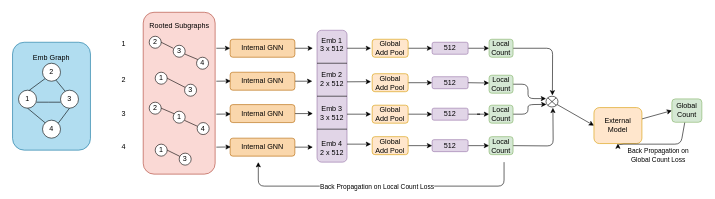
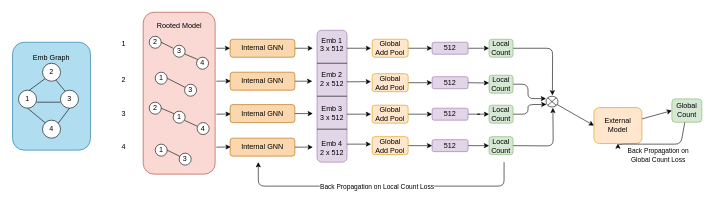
  <mxCell id="0" />
  <mxCell id="1" parent="0" />
  <mxCell id="2" value="Emb Graph&lt;br&gt;&lt;br&gt;&lt;br&gt;&lt;br&gt;&lt;br&gt;&lt;br&gt;&lt;br&gt;&lt;br&gt;&lt;br&gt;&lt;br&gt;" style="rounded=1;whiteSpace=wrap;html=1;fillColor=#b1ddf0;strokeColor=#10739e;" vertex="1" parent="1"><mxGeometry x="20" y="70" width="130" height="180" as="geometry" /></mxCell>
  <mxCell id="3" value="" style="rounded=1;whiteSpace=wrap;html=1;fillColor=#fad9d5;strokeColor=#ae4132;" vertex="1" parent="1"><mxGeometry x="238" y="20" width="120" height="270" as="geometry" /></mxCell>
  <mxCell id="4" value="1" style="text;html=1;align=center;verticalAlign=middle;resizable=0;points=[];autosize=1;strokeColor=none;fillColor=none;" vertex="1" parent="1"><mxGeometry x="190" y="58" width="30" height="30" as="geometry" /></mxCell>
  <mxCell id="5" value="2" style="ellipse;whiteSpace=wrap;html=1;aspect=fixed;" vertex="1" parent="1"><mxGeometry x="248" y="60" width="20" height="20" as="geometry" /></mxCell>
  <mxCell id="6" value="3" style="ellipse;whiteSpace=wrap;html=1;aspect=fixed;" vertex="1" parent="1"><mxGeometry x="288" y="75" width="20" height="20" as="geometry" /></mxCell>
  <mxCell id="7" value="4" style="ellipse;whiteSpace=wrap;html=1;aspect=fixed;" vertex="1" parent="1"><mxGeometry x="327" y="95" width="20" height="20" as="geometry" /></mxCell>
  <mxCell id="8" value="" style="endArrow=none;html=1;rounded=0;" edge="1" parent="1"><mxGeometry width="50" height="50" relative="1" as="geometry"><mxPoint x="288" y="80" as="sourcePoint" /><mxPoint x="268" y="70" as="targetPoint" /><Array as="points" /></mxGeometry></mxCell>
  <mxCell id="9" value="" style="endArrow=none;html=1;rounded=0;exitX=0.095;exitY=0.186;exitDx=0;exitDy=0;exitPerimeter=0;entryX=0.957;entryY=0.729;entryDx=0;entryDy=0;entryPerimeter=0;" edge="1" parent="1" source="7" target="6"><mxGeometry width="50" height="50" relative="1" as="geometry"><mxPoint x="328" y="100" as="sourcePoint" /><mxPoint x="308" y="90" as="targetPoint" /></mxGeometry></mxCell>
  <mxCell id="10" value="2" style="text;html=1;align=center;verticalAlign=middle;resizable=0;points=[];autosize=1;strokeColor=none;fillColor=none;" vertex="1" parent="1"><mxGeometry x="190" y="117.5" width="30" height="30" as="geometry" /></mxCell>
  <mxCell id="11" value="3" style="text;html=1;align=center;verticalAlign=middle;resizable=0;points=[];autosize=1;strokeColor=none;fillColor=none;" vertex="1" parent="1"><mxGeometry x="190" y="175" width="30" height="30" as="geometry" /></mxCell>
  <mxCell id="12" value="4" style="text;html=1;align=center;verticalAlign=middle;resizable=0;points=[];autosize=1;strokeColor=none;fillColor=none;" vertex="1" parent="1"><mxGeometry x="190" y="230" width="30" height="30" as="geometry" /></mxCell>
  <mxCell id="13" value="1" style="ellipse;whiteSpace=wrap;html=1;aspect=fixed;" vertex="1" parent="1"><mxGeometry x="258" y="120" width="20" height="20" as="geometry" /></mxCell>
  <mxCell id="14" value="3" style="ellipse;whiteSpace=wrap;html=1;aspect=fixed;" vertex="1" parent="1"><mxGeometry x="307" y="140" width="20" height="20" as="geometry" /></mxCell>
  <mxCell id="15" value="" style="endArrow=none;html=1;rounded=0;exitX=0.038;exitY=0.259;exitDx=0;exitDy=0;exitPerimeter=0;" edge="1" parent="1" source="14"><mxGeometry width="50" height="50" relative="1" as="geometry"><mxPoint x="298" y="140" as="sourcePoint" /><mxPoint x="278" y="130" as="targetPoint" /><Array as="points" /></mxGeometry></mxCell>
  <mxCell id="16" value="1" style="ellipse;whiteSpace=wrap;html=1;aspect=fixed;" vertex="1" parent="1"><mxGeometry x="258" y="240" width="20" height="20" as="geometry" /></mxCell>
  <mxCell id="17" value="3" style="ellipse;whiteSpace=wrap;html=1;aspect=fixed;" vertex="1" parent="1"><mxGeometry x="298" y="255" width="20" height="20" as="geometry" /></mxCell>
  <mxCell id="18" value="" style="endArrow=none;html=1;rounded=0;exitX=0.049;exitY=0.265;exitDx=0;exitDy=0;exitPerimeter=0;" edge="1" parent="1" source="17"><mxGeometry width="50" height="50" relative="1" as="geometry"><mxPoint x="298" y="260" as="sourcePoint" /><mxPoint x="278" y="250" as="targetPoint" /><Array as="points" /></mxGeometry></mxCell>
  <mxCell id="19" value="2" style="ellipse;whiteSpace=wrap;html=1;aspect=fixed;" vertex="1" parent="1"><mxGeometry x="248" y="170" width="20" height="20" as="geometry" /></mxCell>
  <mxCell id="20" value="1" style="ellipse;whiteSpace=wrap;html=1;aspect=fixed;" vertex="1" parent="1"><mxGeometry x="288" y="185" width="20" height="20" as="geometry" /></mxCell>
  <mxCell id="21" value="4" style="ellipse;whiteSpace=wrap;html=1;aspect=fixed;" vertex="1" parent="1"><mxGeometry x="328" y="204" width="20" height="20" as="geometry" /></mxCell>
  <mxCell id="22" value="" style="endArrow=none;html=1;rounded=0;exitX=0.077;exitY=0.212;exitDx=0;exitDy=0;exitPerimeter=0;" edge="1" parent="1" source="20"><mxGeometry width="50" height="50" relative="1" as="geometry"><mxPoint x="288" y="190" as="sourcePoint" /><mxPoint x="268" y="180" as="targetPoint" /><Array as="points" /></mxGeometry></mxCell>
  <mxCell id="23" value="" style="endArrow=none;html=1;rounded=0;entryX=0.942;entryY=0.765;entryDx=0;entryDy=0;entryPerimeter=0;exitX=0.015;exitY=0.304;exitDx=0;exitDy=0;exitPerimeter=0;" edge="1" parent="1" source="21" target="20"><mxGeometry width="50" height="50" relative="1" as="geometry"><mxPoint x="328" y="210" as="sourcePoint" /><mxPoint x="308" y="200" as="targetPoint" /></mxGeometry></mxCell>
  <mxCell id="24" value="Emb 1&lt;br&gt;3 x 512&lt;br&gt;&lt;br&gt;&lt;br&gt;Emb 2&lt;br&gt;2 x 512&lt;br&gt;&lt;br&gt;&lt;br&gt;Emb 3&lt;br&gt;3 x 512&lt;br&gt;&lt;br&gt;&lt;br&gt;Emb 4&lt;br&gt;2 x 512" style="rounded=1;whiteSpace=wrap;html=1;fillColor=#e1d5e7;strokeColor=#9673a6;" vertex="1" parent="1"><mxGeometry x="528" y="50" width="50" height="220" as="geometry" /></mxCell>
- <mxCell id="25" value="Rooted Subgraphs" style="text;html=1;align=center;verticalAlign=middle;resizable=0;points=[];autosize=1;strokeColor=none;fillColor=none;" vertex="1" parent="1"><mxGeometry x="238" y="28" width="120" height="30" as="geometry" /></mxCell>
+ <mxCell id="25" value="Rooted Model" style="text;html=1;align=center;verticalAlign=middle;resizable=0;points=[];autosize=1;strokeColor=none;fillColor=none;" vertex="1" parent="1"><mxGeometry x="238" y="28" width="120" height="30" as="geometry" /></mxCell>
  <mxCell id="26" value="" style="endArrow=none;html=1;rounded=0;exitX=0;exitY=0.75;exitDx=0;exitDy=0;entryX=1;entryY=0.75;entryDx=0;entryDy=0;" edge="1" parent="1" source="24" target="24"><mxGeometry width="50" height="50" relative="1" as="geometry"><mxPoint x="538" y="240" as="sourcePoint" /><mxPoint x="588" y="190" as="targetPoint" /></mxGeometry></mxCell>
  <mxCell id="27" value="" style="endArrow=none;html=1;rounded=0;exitX=0;exitY=0.5;exitDx=0;exitDy=0;" edge="1" parent="1" source="24"><mxGeometry width="50" height="50" relative="1" as="geometry"><mxPoint x="538" y="340" as="sourcePoint" /><mxPoint x="578" y="160" as="targetPoint" /></mxGeometry></mxCell>
  <mxCell id="28" value="" style="endArrow=none;html=1;rounded=0;exitX=0;exitY=0.25;exitDx=0;exitDy=0;" edge="1" parent="1" source="24"><mxGeometry width="50" height="50" relative="1" as="geometry"><mxPoint x="538" y="170" as="sourcePoint" /><mxPoint x="578" y="105" as="targetPoint" /><Array as="points" /></mxGeometry></mxCell>
  <mxCell id="29" value="" style="endArrow=classic;html=1;rounded=0;" edge="1" parent="1"><mxGeometry width="50" height="50" relative="1" as="geometry"><mxPoint x="578" y="80" as="sourcePoint" /><mxPoint x="618" y="80" as="targetPoint" /></mxGeometry></mxCell>
  <mxCell id="30" value="" style="endArrow=classic;html=1;rounded=0;" edge="1" parent="1"><mxGeometry width="50" height="50" relative="1" as="geometry"><mxPoint x="578" y="190" as="sourcePoint" /><mxPoint x="618" y="190" as="targetPoint" /></mxGeometry></mxCell>
  <mxCell id="31" value="" style="endArrow=classic;html=1;rounded=0;" edge="1" parent="1"><mxGeometry width="50" height="50" relative="1" as="geometry"><mxPoint x="578" y="136" as="sourcePoint" /><mxPoint x="618" y="135.75" as="targetPoint" /></mxGeometry></mxCell>
  <mxCell id="32" style="edgeStyle=none;html=1;exitX=1;exitY=0.5;exitDx=0;exitDy=0;entryX=0;entryY=0.5;entryDx=0;entryDy=0;" edge="1" parent="1" source="33" target="50"><mxGeometry relative="1" as="geometry" /></mxCell>
  <mxCell id="33" value="512" style="rounded=1;whiteSpace=wrap;html=1;fillColor=#e1d5e7;strokeColor=#9673a6;" vertex="1" parent="1"><mxGeometry x="720" y="70" width="60" height="20" as="geometry" /></mxCell>
  <mxCell id="34" value="4" style="ellipse;whiteSpace=wrap;html=1;aspect=fixed;" vertex="1" parent="1"><mxGeometry x="70" y="200" width="30" height="30" as="geometry" /></mxCell>
  <mxCell id="35" value="1" style="ellipse;whiteSpace=wrap;html=1;aspect=fixed;" vertex="1" parent="1"><mxGeometry x="30" y="150" width="30" height="30" as="geometry" /></mxCell>
  <mxCell id="36" value="3" style="ellipse;whiteSpace=wrap;html=1;aspect=fixed;" vertex="1" parent="1"><mxGeometry x="100" y="150" width="30" height="30" as="geometry" /></mxCell>
  <mxCell id="37" value="2" style="ellipse;whiteSpace=wrap;html=1;aspect=fixed;" vertex="1" parent="1"><mxGeometry x="70" y="105" width="30" height="30" as="geometry" /></mxCell>
  <mxCell id="38" value="" style="endArrow=none;html=1;rounded=0;entryX=0;entryY=1;entryDx=0;entryDy=0;exitX=0.596;exitY=0.005;exitDx=0;exitDy=0;exitPerimeter=0;" edge="1" parent="1" source="35" target="37"><mxGeometry width="50" height="50" relative="1" as="geometry"><mxPoint x="50" y="150" as="sourcePoint" /><mxPoint x="70" y="130" as="targetPoint" /></mxGeometry></mxCell>
  <mxCell id="39" value="" style="endArrow=none;html=1;rounded=0;entryX=0.751;entryY=0.941;entryDx=0;entryDy=0;exitX=0.255;exitY=0.054;exitDx=0;exitDy=0;entryPerimeter=0;exitPerimeter=0;" edge="1" parent="1" source="36" target="37"><mxGeometry width="50" height="50" relative="1" as="geometry"><mxPoint x="60" y="160" as="sourcePoint" /><mxPoint x="83" y="135" as="targetPoint" /></mxGeometry></mxCell>
  <mxCell id="40" value="" style="endArrow=none;html=1;rounded=0;" edge="1" parent="1"><mxGeometry width="50" height="50" relative="1" as="geometry"><mxPoint x="60" y="170" as="sourcePoint" /><mxPoint x="100" y="170" as="targetPoint" /><Array as="points"><mxPoint x="80" y="170" /></Array></mxGeometry></mxCell>
  <mxCell id="41" value="" style="endArrow=none;html=1;rounded=0;entryX=0;entryY=0;entryDx=0;entryDy=0;exitX=0.5;exitY=1;exitDx=0;exitDy=0;" edge="1" parent="1" source="35" target="34"><mxGeometry width="50" height="50" relative="1" as="geometry"><mxPoint x="50" y="185" as="sourcePoint" /><mxPoint x="113" y="185" as="targetPoint" /></mxGeometry></mxCell>
  <mxCell id="42" value="" style="endArrow=none;html=1;rounded=0;entryX=0.5;entryY=1;entryDx=0;entryDy=0;exitX=0.876;exitY=0.166;exitDx=0;exitDy=0;exitPerimeter=0;" edge="1" parent="1" source="34" target="36"><mxGeometry width="50" height="50" relative="1" as="geometry"><mxPoint x="80" y="190" as="sourcePoint" /><mxPoint x="123" y="195" as="targetPoint" /></mxGeometry></mxCell>
  <mxCell id="43" value="512" style="rounded=1;whiteSpace=wrap;html=1;fillColor=#e1d5e7;strokeColor=#9673a6;" vertex="1" parent="1"><mxGeometry x="720" y="127.5" width="60" height="20" as="geometry" /></mxCell>
  <mxCell id="44" value="" style="edgeStyle=orthogonalEdgeStyle;rounded=0;orthogonalLoop=1;jettySize=auto;html=1;" edge="1" parent="1" source="45" target="54"><mxGeometry relative="1" as="geometry" /></mxCell>
  <mxCell id="45" value="512" style="rounded=1;whiteSpace=wrap;html=1;fillColor=#e1d5e7;strokeColor=#9673a6;" vertex="1" parent="1"><mxGeometry x="720" y="180" width="60" height="20" as="geometry" /></mxCell>
  <mxCell id="46" style="edgeStyle=none;html=1;exitX=1;exitY=0.5;exitDx=0;exitDy=0;entryX=0;entryY=0.5;entryDx=0;entryDy=0;" edge="1" parent="1" source="47" target="56"><mxGeometry relative="1" as="geometry" /></mxCell>
  <mxCell id="47" value="512" style="rounded=1;whiteSpace=wrap;html=1;fillColor=#e1d5e7;strokeColor=#9673a6;" vertex="1" parent="1"><mxGeometry x="720" y="232.5" width="60" height="20" as="geometry" /></mxCell>
  <mxCell id="48" value="" style="endArrow=classic;html=1;rounded=0;" edge="1" parent="1"><mxGeometry width="50" height="50" relative="1" as="geometry"><mxPoint x="578" y="240" as="sourcePoint" /><mxPoint x="618" y="240" as="targetPoint" /><Array as="points" /></mxGeometry></mxCell>
  <mxCell id="49" style="edgeStyle=none;html=1;entryX=0.533;entryY=-0.074;entryDx=0;entryDy=0;entryPerimeter=0;" edge="1" parent="1" source="50" target="79"><mxGeometry relative="1" as="geometry"><Array as="points"><mxPoint x="921" y="80" /></Array></mxGeometry></mxCell>
  <mxCell id="50" value="Local&lt;br&gt;Count" style="rounded=1;whiteSpace=wrap;html=1;fillColor=#d5e8d4;strokeColor=#82b366;" vertex="1" parent="1"><mxGeometry x="815" y="65" width="40" height="30" as="geometry" /></mxCell>
  <mxCell id="51" style="edgeStyle=none;html=1;entryX=0;entryY=0.222;entryDx=0;entryDy=0;entryPerimeter=0;" edge="1" parent="1" source="52" target="79"><mxGeometry relative="1" as="geometry"><Array as="points"><mxPoint x="880" y="140" /><mxPoint x="880" y="164" /></Array></mxGeometry></mxCell>
  <mxCell id="52" value="Local&lt;br&gt;Count" style="rounded=1;whiteSpace=wrap;html=1;fillColor=#d5e8d4;strokeColor=#82b366;" vertex="1" parent="1"><mxGeometry x="815" y="125" width="40" height="30" as="geometry" /></mxCell>
  <mxCell id="53" style="edgeStyle=none;html=1;entryX=0.033;entryY=0.759;entryDx=0;entryDy=0;entryPerimeter=0;" edge="1" parent="1" source="54" target="79"><mxGeometry relative="1" as="geometry"><Array as="points"><mxPoint x="880" y="190" /><mxPoint x="880" y="174" /></Array></mxGeometry></mxCell>
  <mxCell id="54" value="Local&lt;br&gt;Count" style="rounded=1;whiteSpace=wrap;html=1;fillColor=#d5e8d4;strokeColor=#82b366;" vertex="1" parent="1"><mxGeometry x="815" y="175" width="40" height="30" as="geometry" /></mxCell>
  <mxCell id="55" style="edgeStyle=none;html=1;exitX=1;exitY=0.5;exitDx=0;exitDy=0;entryX=0.575;entryY=1.074;entryDx=0;entryDy=0;entryPerimeter=0;" edge="1" parent="1" source="56" target="79"><mxGeometry relative="1" as="geometry"><Array as="points"><mxPoint x="922" y="243" /></Array></mxGeometry></mxCell>
  <mxCell id="56" value="Local&lt;br&gt;Count" style="rounded=1;whiteSpace=wrap;html=1;fillColor=#d5e8d4;strokeColor=#82b366;" vertex="1" parent="1"><mxGeometry x="815" y="227.5" width="40" height="30" as="geometry" /></mxCell>
  <mxCell id="57" value="" style="endArrow=classic;html=1;rounded=0;exitX=1;exitY=0.5;exitDx=0;exitDy=0;" edge="1" parent="1" source="43"><mxGeometry width="50" height="50" relative="1" as="geometry"><mxPoint x="805" y="130" as="sourcePoint" /><mxPoint x="815" y="138" as="targetPoint" /></mxGeometry></mxCell>
  <mxCell id="58" style="edgeStyle=none;html=1;" edge="1" parent="1" source="59"><mxGeometry relative="1" as="geometry"><mxPoint x="520" y="135" as="targetPoint" /></mxGeometry></mxCell>
  <mxCell id="59" value="Internal GNN" style="rounded=1;whiteSpace=wrap;html=1;fillColor=#fad7ac;strokeColor=#b46504;" vertex="1" parent="1"><mxGeometry x="383" y="120" width="108" height="30" as="geometry" /></mxCell>
  <mxCell id="60" style="edgeStyle=none;html=1;" edge="1" parent="1" source="61"><mxGeometry relative="1" as="geometry"><mxPoint x="521" y="80" as="targetPoint" /></mxGeometry></mxCell>
  <mxCell id="61" value="Internal GNN" style="rounded=1;whiteSpace=wrap;html=1;fillColor=#fad7ac;strokeColor=#b46504;" vertex="1" parent="1"><mxGeometry x="383" y="65" width="108" height="30" as="geometry" /></mxCell>
  <mxCell id="62" style="edgeStyle=none;html=1;" edge="1" parent="1" source="63"><mxGeometry relative="1" as="geometry"><mxPoint x="521" y="189" as="targetPoint" /></mxGeometry></mxCell>
  <mxCell id="63" value="Internal GNN" style="rounded=1;whiteSpace=wrap;html=1;fillColor=#fad7ac;strokeColor=#b46504;" vertex="1" parent="1"><mxGeometry x="383" y="174" width="108" height="30" as="geometry" /></mxCell>
  <mxCell id="64" style="edgeStyle=none;html=1;" edge="1" parent="1" source="65"><mxGeometry relative="1" as="geometry"><mxPoint x="521" y="245" as="targetPoint" /></mxGeometry></mxCell>
  <mxCell id="65" value="Internal GNN" style="rounded=1;whiteSpace=wrap;html=1;fillColor=#fad7ac;strokeColor=#b46504;" vertex="1" parent="1"><mxGeometry x="383" y="230" width="108" height="30" as="geometry" /></mxCell>
  <mxCell id="66" value="" style="endArrow=classic;html=1;entryX=0;entryY=0.5;entryDx=0;entryDy=0;" edge="1" parent="1" target="61"><mxGeometry width="50" height="50" relative="1" as="geometry"><mxPoint x="360" y="80" as="sourcePoint" /><mxPoint x="530" y="60" as="targetPoint" /></mxGeometry></mxCell>
  <mxCell id="67" value="" style="endArrow=classic;html=1;entryX=0;entryY=0.5;entryDx=0;entryDy=0;" edge="1" parent="1"><mxGeometry width="50" height="50" relative="1" as="geometry"><mxPoint x="360" y="135" as="sourcePoint" /><mxPoint x="384" y="134.66" as="targetPoint" /></mxGeometry></mxCell>
  <mxCell id="68" value="" style="endArrow=classic;html=1;entryX=0;entryY=0.5;entryDx=0;entryDy=0;" edge="1" parent="1"><mxGeometry width="50" height="50" relative="1" as="geometry"><mxPoint x="360" y="190" as="sourcePoint" /><mxPoint x="384" y="189.66" as="targetPoint" /></mxGeometry></mxCell>
  <mxCell id="69" value="" style="endArrow=classic;html=1;entryX=0;entryY=0.5;entryDx=0;entryDy=0;" edge="1" parent="1"><mxGeometry width="50" height="50" relative="1" as="geometry"><mxPoint x="360" y="245" as="sourcePoint" /><mxPoint x="384" y="244.66" as="targetPoint" /></mxGeometry></mxCell>
  <mxCell id="70" style="edgeStyle=none;html=1;exitX=1;exitY=0.5;exitDx=0;exitDy=0;entryX=0;entryY=0.5;entryDx=0;entryDy=0;" edge="1" parent="1" source="71" target="33"><mxGeometry relative="1" as="geometry" /></mxCell>
  <mxCell id="71" value="Global&lt;br&gt;Add Pool" style="rounded=1;whiteSpace=wrap;html=1;fillColor=#ffe6cc;strokeColor=#d79b00;" vertex="1" parent="1"><mxGeometry x="620" y="65" width="60" height="30" as="geometry" /></mxCell>
  <mxCell id="72" style="edgeStyle=none;html=1;exitX=1;exitY=0.5;exitDx=0;exitDy=0;" edge="1" parent="1" source="73" target="43"><mxGeometry relative="1" as="geometry" /></mxCell>
  <mxCell id="73" value="Global&lt;br&gt;Add Pool" style="rounded=1;whiteSpace=wrap;html=1;fillColor=#ffe6cc;strokeColor=#d79b00;" vertex="1" parent="1"><mxGeometry x="620" y="122.5" width="60" height="30" as="geometry" /></mxCell>
  <mxCell id="74" style="edgeStyle=none;html=1;exitX=1;exitY=0.5;exitDx=0;exitDy=0;" edge="1" parent="1" source="75" target="45"><mxGeometry relative="1" as="geometry" /></mxCell>
  <mxCell id="75" value="Global&lt;br&gt;Add Pool" style="rounded=1;whiteSpace=wrap;html=1;fillColor=#ffe6cc;strokeColor=#d79b00;" vertex="1" parent="1"><mxGeometry x="620" y="175" width="60" height="30" as="geometry" /></mxCell>
  <mxCell id="76" style="edgeStyle=none;html=1;exitX=1;exitY=0.5;exitDx=0;exitDy=0;entryX=0;entryY=0.5;entryDx=0;entryDy=0;" edge="1" parent="1" source="77" target="47"><mxGeometry relative="1" as="geometry" /></mxCell>
  <mxCell id="77" value="Global&lt;br&gt;Add Pool" style="rounded=1;whiteSpace=wrap;html=1;fillColor=#ffe6cc;strokeColor=#d79b00;" vertex="1" parent="1"><mxGeometry x="620" y="227.5" width="60" height="30" as="geometry" /></mxCell>
  <mxCell id="78" style="edgeStyle=none;html=1;entryX=0;entryY=0.5;entryDx=0;entryDy=0;" edge="1" parent="1" source="79" target="81"><mxGeometry relative="1" as="geometry" /></mxCell>
  <mxCell id="79" value="" style="shape=sumEllipse;perimeter=circlePerimeter;whiteSpace=wrap;html=1;backgroundOutline=1;" vertex="1" parent="1"><mxGeometry x="910" y="160" width="20" height="18" as="geometry" /></mxCell>
  <mxCell id="80" style="edgeStyle=none;html=1;entryX=0;entryY=0.5;entryDx=0;entryDy=0;" edge="1" parent="1" source="81" target="84"><mxGeometry relative="1" as="geometry" /></mxCell>
  <mxCell id="81" value="External Model" style="rounded=1;whiteSpace=wrap;html=1;fillColor=#ffe6cc;strokeColor=#d79b00;" vertex="1" parent="1"><mxGeometry x="990" y="179" width="80" height="60" as="geometry" /></mxCell>
  <mxCell id="82" style="edgeStyle=none;html=1;entryX=0.5;entryY=1;entryDx=0;entryDy=0;" edge="1" parent="1" source="84" target="81"><mxGeometry relative="1" as="geometry"><Array as="points"><mxPoint x="1135" y="240" /><mxPoint x="1030" y="240" /></Array></mxGeometry></mxCell>
  <mxCell id="83" value="Back Propagation on &lt;br&gt;Global Count Loss" style="edgeLabel;html=1;align=center;verticalAlign=middle;resizable=0;points=[];" vertex="1" connectable="0" parent="82"><mxGeometry x="0.114" relative="1" as="geometry"><mxPoint x="4" y="18" as="offset" /></mxGeometry></mxCell>
  <mxCell id="84" value="Global&lt;br&gt;Count" style="rounded=1;whiteSpace=wrap;html=1;fillColor=#d5e8d4;strokeColor=#82b366;" vertex="1" parent="1"><mxGeometry x="1120" y="164.5" width="50" height="39" as="geometry" /></mxCell>
  <mxCell id="85" value="" style="endArrow=classic;html=1;" edge="1" parent="1"><mxGeometry width="50" height="50" relative="1" as="geometry"><mxPoint x="840" y="270" as="sourcePoint" /><mxPoint x="430" y="270" as="targetPoint" /><Array as="points"><mxPoint x="840" y="310" /><mxPoint x="430" y="310" /></Array></mxGeometry></mxCell>
  <mxCell id="86" value="Back Propagation on Local Count Loss" style="edgeLabel;html=1;align=center;verticalAlign=middle;resizable=0;points=[];" vertex="1" connectable="0" parent="85"><mxGeometry x="0.072" y="3" relative="1" as="geometry"><mxPoint x="10" y="-3" as="offset" /></mxGeometry></mxCell>
